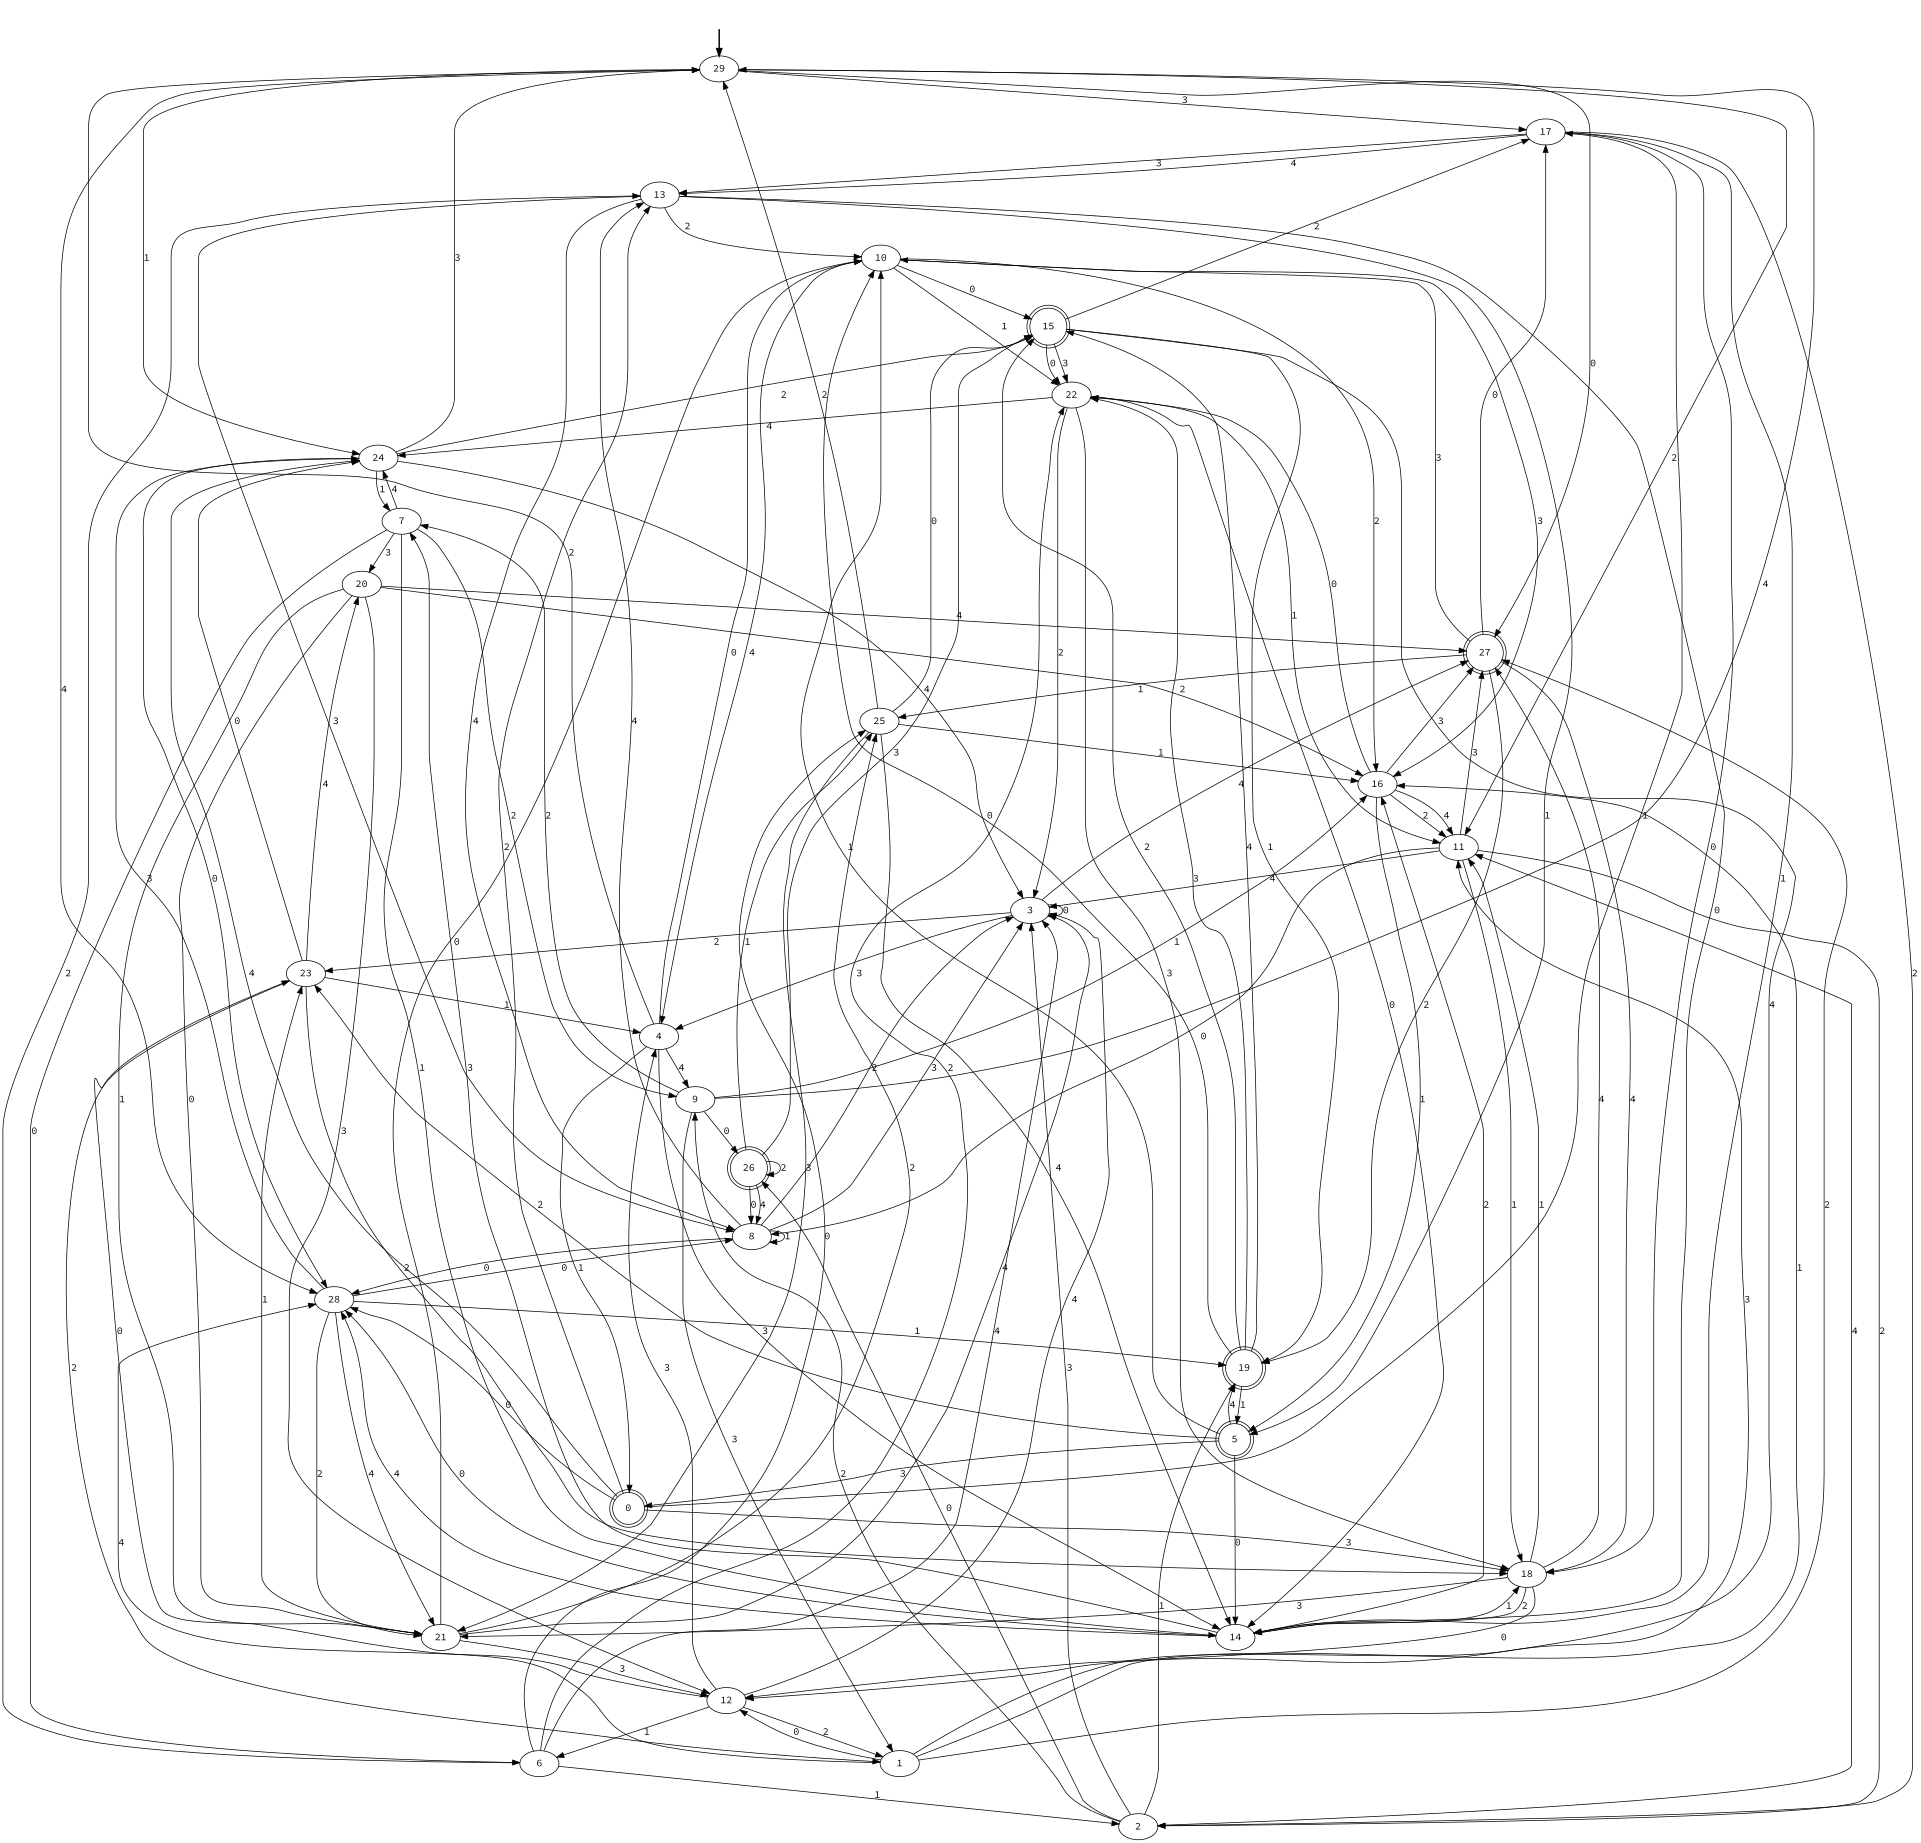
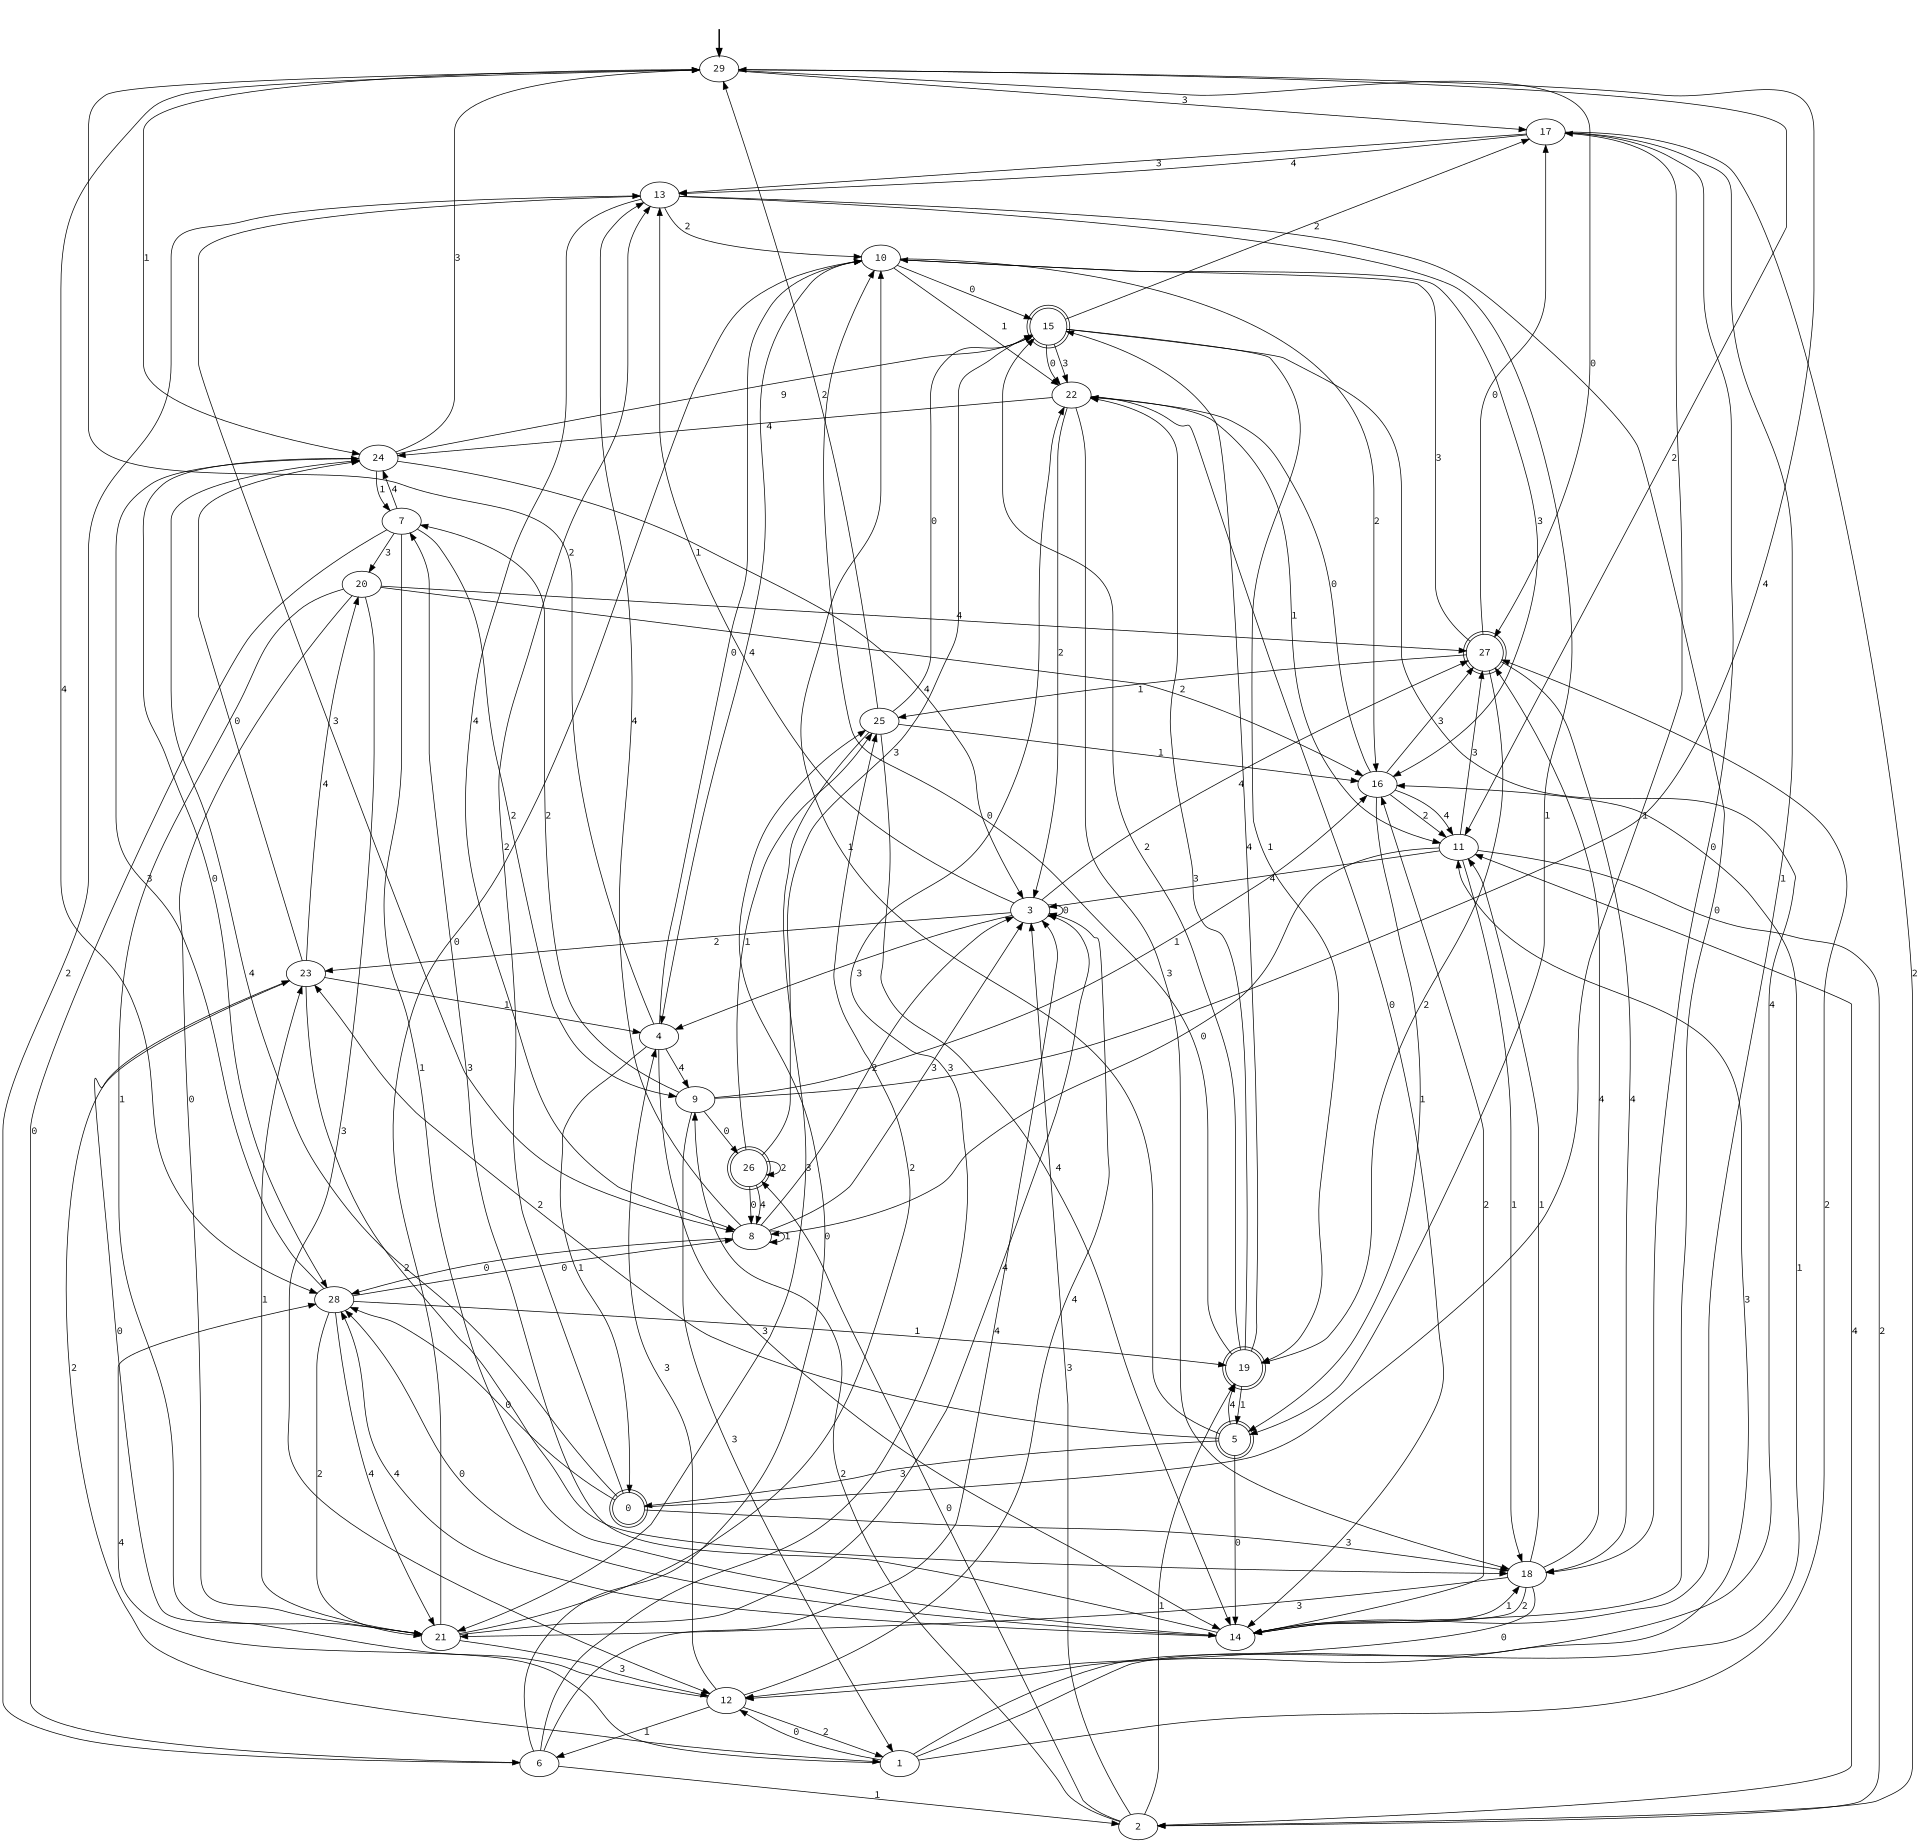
  digraph {
    fontname="Source Code Pro"
    node [fontname="Source Code Pro"]
    edge [fontname="Source Code Pro"]
    fake [style=invisible]
    29 [root=true]
    17
    24
    28
    11
    27 [shape=doublecircle]
    0 [shape=doublecircle]
    13
    18
    10
    14
    5 [shape=doublecircle]
    8
    2
    12
    21
    3
    7
    15 [shape=doublecircle]
    19 [shape=doublecircle]
    1
    16
    4
    23
    6
    22
    25
    9
    26 [shape=doublecircle]
    20
    fake -> 29 [style=bold]
    29 -> 17 [label=3]
    29 -> 24 [label=1]
    29 -> 28 [label=4]
    29 -> 11 [label=2]
    29 -> 27 [label=0]
    17 -> 13 [label=3]
    17 -> 13 [label=4]
    17 -> 18 [label=0]
    17 -> 14 [label=1]
    17 -> 2 [label=2]
    24 -> 29 [label=3]
    24 -> 28 [label=0]
    24 -> 3 [label=4]
    24 -> 7 [label=1]
-   24 -> 15 [label=2]
+   24 -> 15 [label=9]
    28 -> 24 [label=3]
    28 -> 8 [label=0]
    28 -> 21 [label=4]
    28 -> 21 [label=2]
    28 -> 19 [label=1]
    11 -> 27 [label=3]
    11 -> 18 [label=1]
    11 -> 8 [label=0]
    11 -> 2 [label=2]
    11 -> 3 [label=4]
    27 -> 17 [label=0]
    27 -> 18 [label=4]
    27 -> 10 [label=3]
    27 -> 19 [label=2]
    27 -> 25 [label=1]
    0 -> 17 [label=1]
    0 -> 24 [label=4]
    0 -> 28 [label=0]
    0 -> 13 [label=2]
    0 -> 18 [label=3]
    13 -> 10 [label=2]
    13 -> 14 [label=0]
    13 -> 5 [label=1]
    13 -> 8 [label=3]
    13 -> 8 [label=4]
    18 -> 11 [label=1]
    18 -> 27 [label=4]
    18 -> 14 [label=2]
    18 -> 12 [label=0]
    18 -> 21 [label=3]
    10 -> 15 [label=0]
    10 -> 16 [label=2]
    10 -> 16 [label=3]
    10 -> 4 [label=4]
    10 -> 22 [label=1]
    14 -> 28 [label=4]
    14 -> 28 [label=0]
    14 -> 18 [label=1]
    14 -> 7 [label=3]
    14 -> 16 [label=2]
    5 -> 0 [label=3]
    5 -> 10 [label=1]
    5 -> 14 [label=0]
    5 -> 19 [label=4]
    5 -> 23 [label=2]
    8 -> 28 [label=0]
    8 -> 13 [label=4]
    8 -> 8 [label=1]
    8 -> 3 [label=2]
    8 -> 3 [label=3]
    2 -> 11 [label=4]
    2 -> 3 [label=3]
    2 -> 19 [label=1]
    2 -> 9 [label=2]
    2 -> 26 [label=0]
    12 -> 3 [label=4]
    12 -> 1 [label=2]
    12 -> 4 [label=3]
    12 -> 23 [label=0]
    12 -> 6 [label=1]
    21 -> 10 [label=0]
    21 -> 12 [label=3]
    21 -> 3 [label=4]
    21 -> 23 [label=1]
    21 -> 25 [label=2]
    3 -> 27 [label=4]
+   3 -> 13 [label=1]
    3 -> 3 [label=0]
    3 -> 4 [label=3]
    3 -> 23 [label=2]
    7 -> 24 [label=4]
    7 -> 14 [label=1]
    7 -> 6 [label=0]
    7 -> 9 [label=2]
    7 -> 20 [label=3]
    15 -> 17 [label=2]
    15 -> 12 [label=4]
    15 -> 19 [label=1]
    15 -> 22 [label=3]
    15 -> 22 [label=0]
    19 -> 10 [label=0]
    19 -> 5 [label=1]
    19 -> 15 [label=4]
    19 -> 15 [label=2]
    19 -> 22 [label=3]
    1 -> 28 [label=4]
    1 -> 11 [label=3]
    1 -> 27 [label=2]
    1 -> 12 [label=0]
    1 -> 16 [label=1]
    16 -> 11 [label=4]
    16 -> 11 [label=2]
    16 -> 27 [label=3]
    16 -> 5 [label=1]
    16 -> 22 [label=0]
    4 -> 29 [label=2]
    4 -> 0 [label=1]
    4 -> 10 [label=0]
    4 -> 14 [label=3]
    4 -> 9 [label=4]
    23 -> 24 [label=0]
    23 -> 18 [label=2]
    23 -> 1 [label=2]
    23 -> 4 [label=1]
    23 -> 20 [label=4]
    6 -> 13 [label=2]
    6 -> 2 [label=1]
    6 -> 3 [label=4]
-   6 -> 22 [label=2]
+   6 -> 22 [label=3]
    6 -> 25 [label=0]
    22 -> 24 [label=4]
    22 -> 11 [label=1]
    22 -> 18 [label=3]
    22 -> 14 [label=0]
    22 -> 3 [label=2]
    25 -> 29 [label=2]
    25 -> 14 [label=4]
    25 -> 21 [label=3]
    25 -> 15 [label=0]
    25 -> 16 [label=1]
    9 -> 29 [label=4]
    9 -> 7 [label=2]
    9 -> 1 [label=3]
    9 -> 16 [label=1]
    9 -> 26 [label=0]
    26 -> 8 [label=4]
    26 -> 8 [label=0]
    26 -> 15 [label=3]
    26 -> 25 [label=1]
    26 -> 26 [label=2]
    20 -> 27 [label=4]
    20 -> 12 [label=3]
    20 -> 21 [label=1]
    20 -> 21 [label=0]
    20 -> 16 [label=2]
  }
